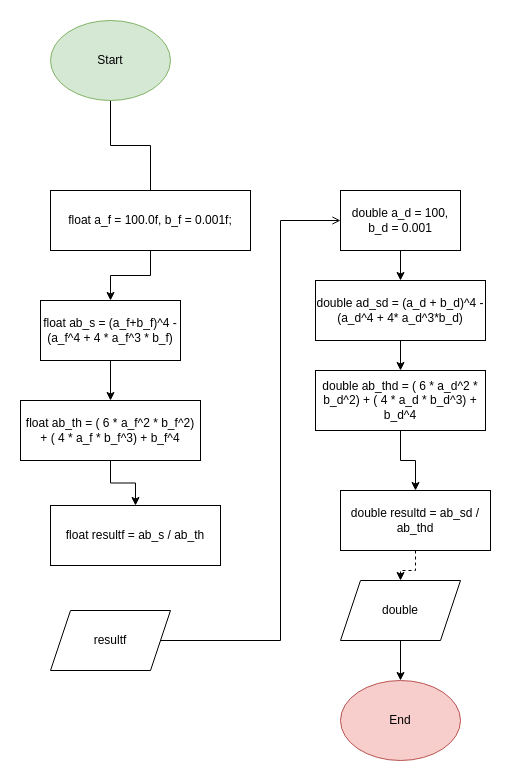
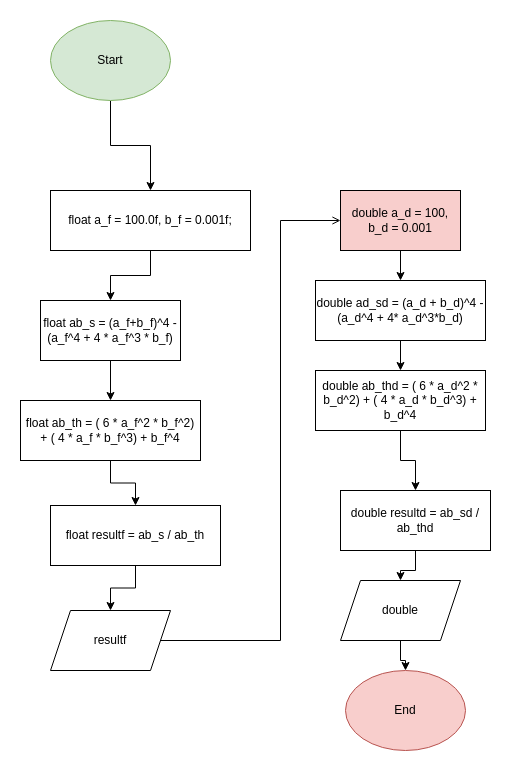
  <mxCell id="0" />
  <mxCell id="1" parent="0" />
- <mxCell id="2" style="edgeStyle=orthogonalEdgeStyle;rounded=0;orthogonalLoop=1;jettySize=auto;html=1;endArrow=none;" edge="1" parent="1" source="3" target="5"><mxGeometry relative="1" as="geometry"><mxPoint x="110" y="170" as="targetPoint" /></mxGeometry></mxCell>
+ <mxCell id="2" style="edgeStyle=orthogonalEdgeStyle;rounded=0;orthogonalLoop=1;jettySize=auto;html=1;" edge="1" parent="1" source="3" target="5"><mxGeometry relative="1" as="geometry"><mxPoint x="110" y="170" as="targetPoint" /></mxGeometry></mxCell>
  <mxCell id="3" value="Start" style="ellipse;whiteSpace=wrap;html=1;fillColor=#d5e8d4;strokeColor=#82b366;" vertex="1" parent="1"><mxGeometry x="50" y="20" width="120" height="80" as="geometry" /></mxCell>
  <mxCell id="4" style="edgeStyle=orthogonalEdgeStyle;rounded=0;orthogonalLoop=1;jettySize=auto;html=1;entryX=0.5;entryY=0;entryDx=0;entryDy=0;" edge="1" parent="1" source="5" target="7"><mxGeometry relative="1" as="geometry" /></mxCell>
  <mxCell id="5" value="float a_f = 100.0f, b_f = 0.001f;" style="rounded=0;whiteSpace=wrap;html=1;" vertex="1" parent="1"><mxGeometry x="50" y="190" width="200" height="60" as="geometry" /></mxCell>
  <mxCell id="6" style="edgeStyle=orthogonalEdgeStyle;rounded=0;orthogonalLoop=1;jettySize=auto;html=1;" edge="1" parent="1" source="7" target="9"><mxGeometry relative="1" as="geometry"><mxPoint x="110" y="410" as="targetPoint" /></mxGeometry></mxCell>
  <mxCell id="7" value="float ab_s = (a_f+b_f)^4 - (a_f^4 + 4 * a_f^3 * b_f)" style="rounded=0;whiteSpace=wrap;html=1;" vertex="1" parent="1"><mxGeometry x="40" y="300" width="140" height="60" as="geometry" /></mxCell>
  <mxCell id="8" style="edgeStyle=orthogonalEdgeStyle;rounded=0;orthogonalLoop=1;jettySize=auto;html=1;" edge="1" parent="1" source="9" target="11"><mxGeometry relative="1" as="geometry" /></mxCell>
  <mxCell id="9" value="float ab_th = ( 6 * a_f^2 * b_f^2) + ( 4 * a_f * b_f^3) + b_f^4" style="rounded=0;whiteSpace=wrap;html=1;" vertex="1" parent="1"><mxGeometry x="20" y="400" width="180" height="60" as="geometry" /></mxCell>
+ <mxCell id="10" style="edgeStyle=orthogonalEdgeStyle;rounded=0;orthogonalLoop=1;jettySize=auto;html=1;" edge="1" parent="1" source="11" target="13"><mxGeometry relative="1" as="geometry"><mxPoint x="110" y="630" as="targetPoint" /></mxGeometry></mxCell>
  <mxCell id="11" value="float resultf = ab_s / ab_th" style="rounded=0;whiteSpace=wrap;html=1;" vertex="1" parent="1"><mxGeometry x="50" y="505" width="170" height="60" as="geometry" /></mxCell>
  <mxCell id="12" style="edgeStyle=orthogonalEdgeStyle;rounded=0;orthogonalLoop=1;jettySize=auto;html=1;endArrow=open;" edge="1" parent="1" source="13" target="15"><mxGeometry relative="1" as="geometry"><mxPoint x="350" y="220" as="targetPoint" /><Array as="points"><mxPoint x="280" y="640" /><mxPoint x="280" y="220" /></Array></mxGeometry></mxCell>
  <mxCell id="13" value="resultf" style="shape=parallelogram;perimeter=parallelogramPerimeter;whiteSpace=wrap;html=1;fixedSize=1;" vertex="1" parent="1"><mxGeometry x="50" y="610" width="120" height="60" as="geometry" /></mxCell>
  <mxCell id="14" style="edgeStyle=orthogonalEdgeStyle;rounded=0;orthogonalLoop=1;jettySize=auto;html=1;" edge="1" parent="1" source="15" target="17"><mxGeometry relative="1" as="geometry"><mxPoint x="400" y="300" as="targetPoint" /></mxGeometry></mxCell>
- <mxCell id="15" value="double a_d = 100, b_d = 0.001" style="rounded=0;whiteSpace=wrap;html=1;" vertex="1" parent="1"><mxGeometry x="340" y="190" width="120" height="60" as="geometry" /></mxCell>
+ <mxCell id="15" value="double a_d = 100, b_d = 0.001" style="rounded=0;whiteSpace=wrap;html=1;fillColor=#f8cecc;" vertex="1" parent="1"><mxGeometry x="340" y="190" width="120" height="60" as="geometry" /></mxCell>
  <mxCell id="16" style="edgeStyle=orthogonalEdgeStyle;rounded=0;orthogonalLoop=1;jettySize=auto;html=1;" edge="1" parent="1" source="17" target="19"><mxGeometry relative="1" as="geometry"><mxPoint x="405" y="400" as="targetPoint" /></mxGeometry></mxCell>
  <mxCell id="17" value="double ad_sd = (a_d + b_d)^4 - (a_d^4 + 4* a_d^3*b_d)" style="rounded=0;whiteSpace=wrap;html=1;" vertex="1" parent="1"><mxGeometry x="315" y="280" width="170" height="60" as="geometry" /></mxCell>
  <mxCell id="18" style="edgeStyle=orthogonalEdgeStyle;rounded=0;orthogonalLoop=1;jettySize=auto;html=1;" edge="1" parent="1" source="19" target="21"><mxGeometry relative="1" as="geometry"><mxPoint x="400" y="520" as="targetPoint" /></mxGeometry></mxCell>
  <mxCell id="19" value="double ab_thd = ( 6 * a_d^2 * b_d^2) + ( 4 * a_d * b_d^3) + b_d^4" style="rounded=0;whiteSpace=wrap;html=1;" vertex="1" parent="1"><mxGeometry x="315" y="370" width="170" height="60" as="geometry" /></mxCell>
- <mxCell id="20" style="edgeStyle=orthogonalEdgeStyle;rounded=0;orthogonalLoop=1;jettySize=auto;html=1;dashed=1;" edge="1" parent="1" source="21" target="23"><mxGeometry relative="1" as="geometry"><mxPoint x="400" y="600" as="targetPoint" /></mxGeometry></mxCell>
+ <mxCell id="20" style="edgeStyle=orthogonalEdgeStyle;rounded=0;orthogonalLoop=1;jettySize=auto;html=1;" edge="1" parent="1" source="21" target="23"><mxGeometry relative="1" as="geometry"><mxPoint x="400" y="600" as="targetPoint" /></mxGeometry></mxCell>
  <mxCell id="21" value="double resultd = ab_sd / ab_thd" style="rounded=0;whiteSpace=wrap;html=1;" vertex="1" parent="1"><mxGeometry x="340" y="490" width="150" height="60" as="geometry" /></mxCell>
  <mxCell id="22" style="edgeStyle=orthogonalEdgeStyle;rounded=0;orthogonalLoop=1;jettySize=auto;html=1;" edge="1" parent="1" source="23" target="24"><mxGeometry relative="1" as="geometry"><mxPoint x="400" y="710" as="targetPoint" /></mxGeometry></mxCell>
  <mxCell id="23" value="double" style="shape=parallelogram;perimeter=parallelogramPerimeter;whiteSpace=wrap;html=1;fixedSize=1;" vertex="1" parent="1"><mxGeometry x="340" y="580" width="120" height="60" as="geometry" /></mxCell>
- <mxCell id="24" value="End" style="ellipse;whiteSpace=wrap;html=1;fillColor=#f8cecc;strokeColor=#b85450;" vertex="1" parent="1"><mxGeometry x="340" y="680" width="120" height="80" as="geometry" /></mxCell>
+ <mxCell id="24" value="End" style="ellipse;whiteSpace=wrap;html=1;fillColor=#f8cecc;strokeColor=#b85450;" vertex="1" parent="1"><mxGeometry x="345" y="670" width="120" height="80" as="geometry" /></mxCell>
